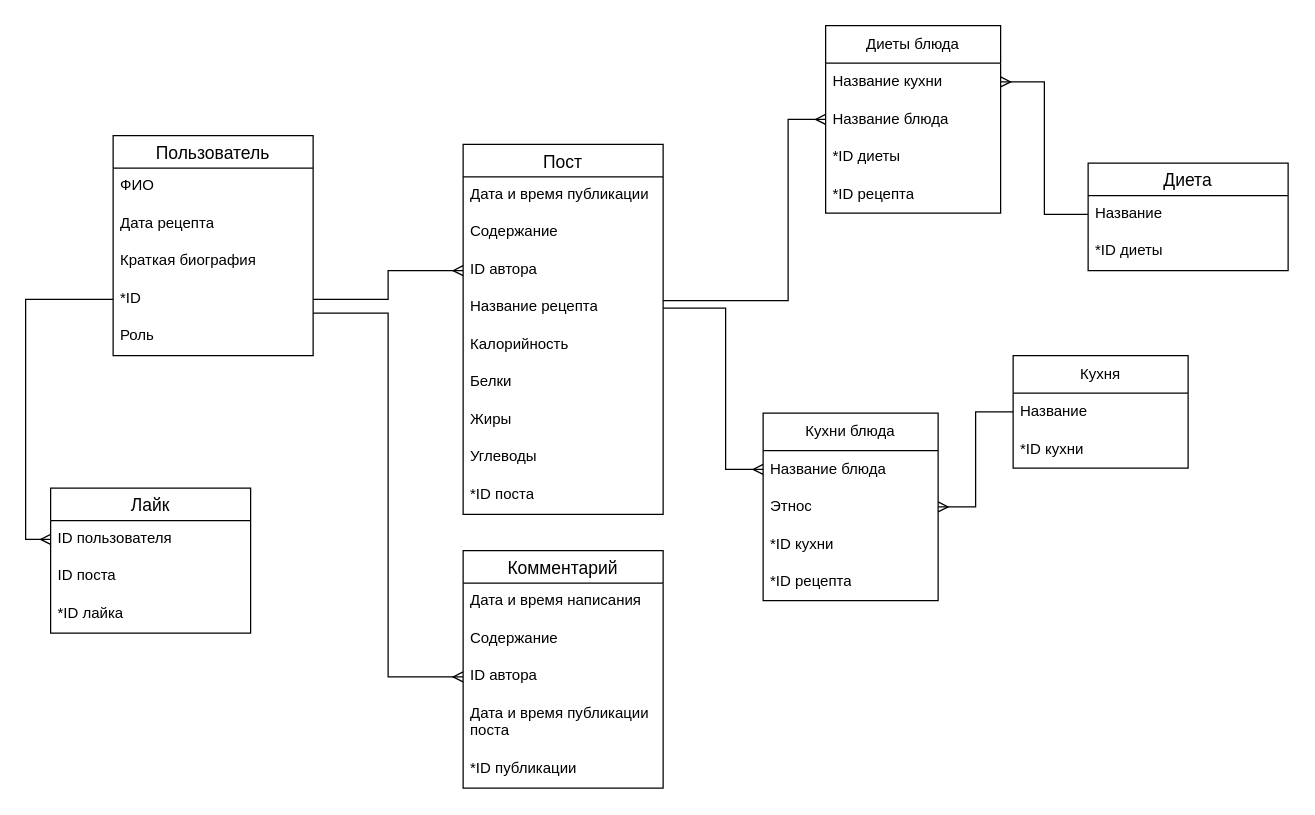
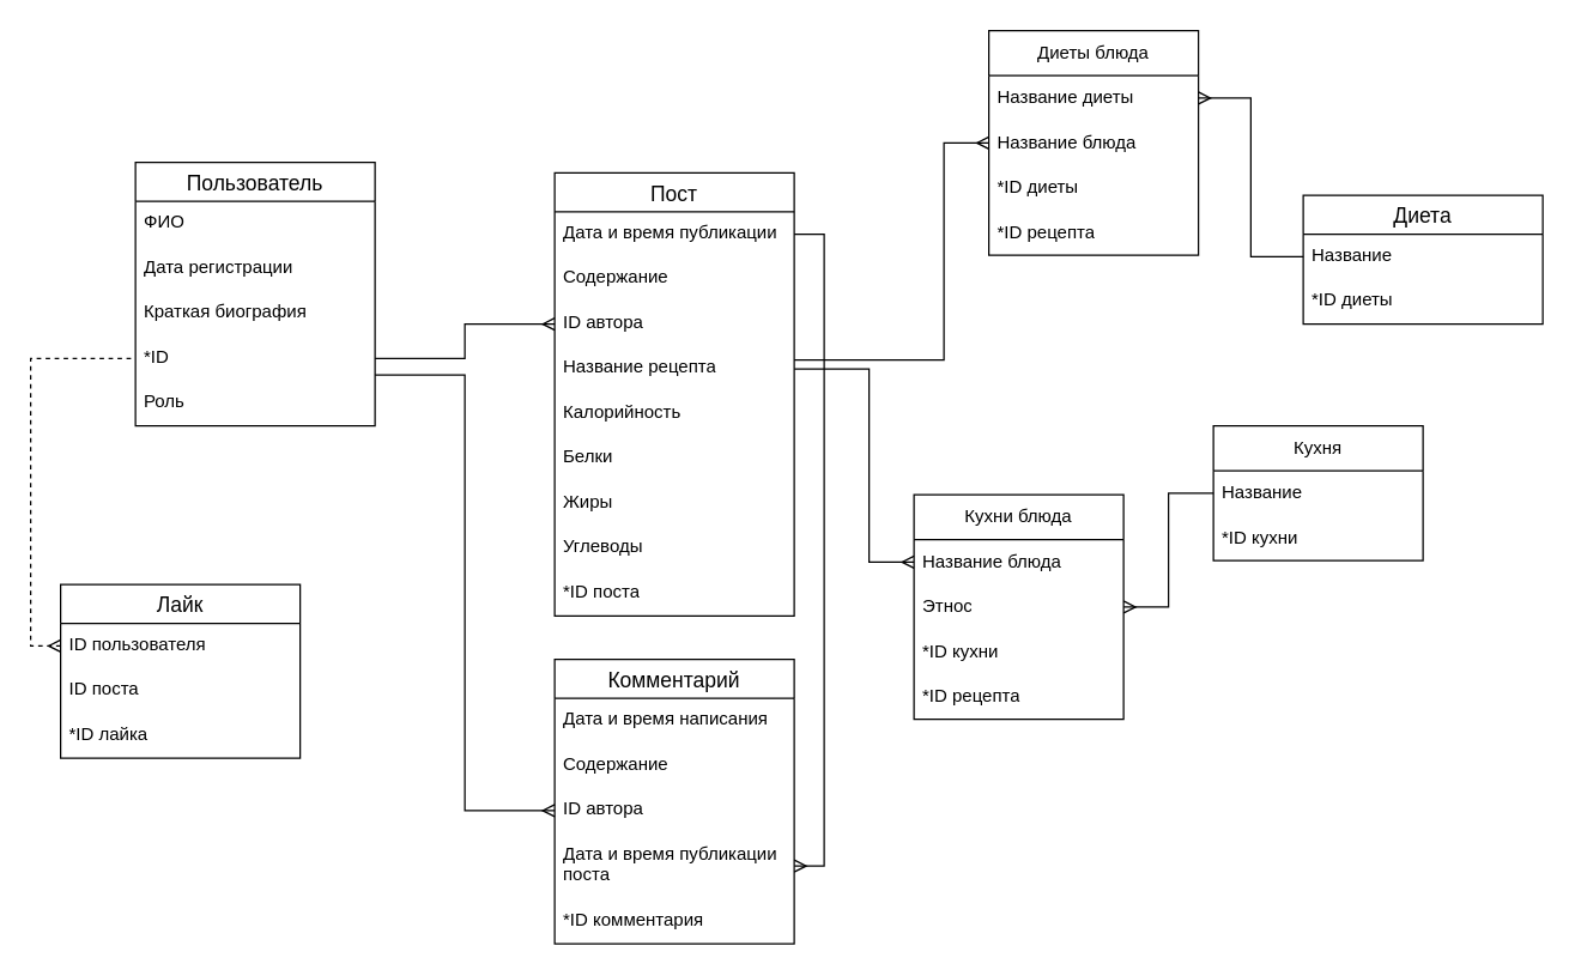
  <mxCell id="0" />
  <mxCell id="1" parent="0" />
  <mxCell id="2" value="Пользователь" style="swimlane;fontStyle=0;childLayout=stackLayout;horizontal=1;startSize=26;horizontalStack=0;resizeParent=1;resizeParentMax=0;resizeLast=0;collapsible=1;marginBottom=0;align=center;fontSize=14;" parent="1" vertex="1"><mxGeometry x="90" y="108" width="160" height="176" as="geometry"><mxRectangle x="-1250" y="808" width="130" height="30" as="alternateBounds" /></mxGeometry></mxCell>
  <mxCell id="3" value="ФИО" style="text;strokeColor=none;fillColor=none;spacingLeft=4;spacingRight=4;overflow=hidden;rotatable=0;points=[[0,0.5],[1,0.5]];portConstraint=eastwest;fontSize=12;whiteSpace=wrap;html=1;" parent="2" vertex="1"><mxGeometry y="26" width="160" height="30" as="geometry" /></mxCell>
- <mxCell id="4" value="Дата рецепта" style="text;strokeColor=none;fillColor=none;spacingLeft=4;spacingRight=4;overflow=hidden;rotatable=0;points=[[0,0.5],[1,0.5]];portConstraint=eastwest;fontSize=12;whiteSpace=wrap;html=1;" parent="2" vertex="1"><mxGeometry y="56" width="160" height="30" as="geometry" /></mxCell>
+ <mxCell id="4" value="Дата регистрации" style="text;strokeColor=none;fillColor=none;spacingLeft=4;spacingRight=4;overflow=hidden;rotatable=0;points=[[0,0.5],[1,0.5]];portConstraint=eastwest;fontSize=12;whiteSpace=wrap;html=1;" parent="2" vertex="1"><mxGeometry y="56" width="160" height="30" as="geometry" /></mxCell>
  <mxCell id="5" value="Краткая биография" style="text;strokeColor=none;fillColor=none;spacingLeft=4;spacingRight=4;overflow=hidden;rotatable=0;points=[[0,0.5],[1,0.5]];portConstraint=eastwest;fontSize=12;whiteSpace=wrap;html=1;" parent="2" vertex="1"><mxGeometry y="86" width="160" height="30" as="geometry" /></mxCell>
  <mxCell id="6" value="*ID" style="text;strokeColor=none;fillColor=none;spacingLeft=4;spacingRight=4;overflow=hidden;rotatable=0;points=[[0,0.5],[1,0.5]];portConstraint=eastwest;fontSize=12;whiteSpace=wrap;html=1;" parent="2" vertex="1"><mxGeometry y="116" width="160" height="30" as="geometry" /></mxCell>
  <mxCell id="7" value="Роль" style="text;strokeColor=none;fillColor=none;spacingLeft=4;spacingRight=4;overflow=hidden;rotatable=0;points=[[0,0.5],[1,0.5]];portConstraint=eastwest;fontSize=12;whiteSpace=wrap;html=1;" parent="2" vertex="1"><mxGeometry y="146" width="160" height="30" as="geometry" /></mxCell>
  <mxCell id="8" value="Пост" style="swimlane;fontStyle=0;childLayout=stackLayout;horizontal=1;startSize=26;horizontalStack=0;resizeParent=1;resizeParentMax=0;resizeLast=0;collapsible=1;marginBottom=0;align=center;fontSize=14;" parent="1" vertex="1"><mxGeometry x="370" y="115" width="160" height="296" as="geometry" /></mxCell>
  <mxCell id="9" value="Дата и время публикации" style="text;strokeColor=none;fillColor=none;spacingLeft=4;spacingRight=4;overflow=hidden;rotatable=0;points=[[0,0.5],[1,0.5]];portConstraint=eastwest;fontSize=12;whiteSpace=wrap;html=1;" parent="8" vertex="1"><mxGeometry y="26" width="160" height="30" as="geometry" /></mxCell>
  <mxCell id="10" value="Содержание" style="text;strokeColor=none;fillColor=none;spacingLeft=4;spacingRight=4;overflow=hidden;rotatable=0;points=[[0,0.5],[1,0.5]];portConstraint=eastwest;fontSize=12;whiteSpace=wrap;html=1;" parent="8" vertex="1"><mxGeometry y="56" width="160" height="30" as="geometry" /></mxCell>
  <mxCell id="11" value="ID автора" style="text;strokeColor=none;fillColor=none;spacingLeft=4;spacingRight=4;overflow=hidden;rotatable=0;points=[[0,0.5],[1,0.5]];portConstraint=eastwest;fontSize=12;whiteSpace=wrap;html=1;" parent="8" vertex="1"><mxGeometry y="86" width="160" height="30" as="geometry" /></mxCell>
  <mxCell id="12" value="Название рецепта" style="text;strokeColor=none;fillColor=none;spacingLeft=4;spacingRight=4;overflow=hidden;rotatable=0;points=[[0,0.5],[1,0.5]];portConstraint=eastwest;fontSize=12;whiteSpace=wrap;html=1;" parent="8" vertex="1"><mxGeometry y="116" width="160" height="30" as="geometry" /></mxCell>
  <mxCell id="13" value="Калорийность" style="text;strokeColor=none;fillColor=none;spacingLeft=4;spacingRight=4;overflow=hidden;rotatable=0;points=[[0,0.5],[1,0.5]];portConstraint=eastwest;fontSize=12;whiteSpace=wrap;html=1;" vertex="1" parent="8"><mxGeometry y="146" width="160" height="30" as="geometry" /></mxCell>
  <mxCell id="14" value="Белки" style="text;strokeColor=none;fillColor=none;spacingLeft=4;spacingRight=4;overflow=hidden;rotatable=0;points=[[0,0.5],[1,0.5]];portConstraint=eastwest;fontSize=12;whiteSpace=wrap;html=1;" vertex="1" parent="8"><mxGeometry y="176" width="160" height="30" as="geometry" /></mxCell>
  <mxCell id="15" value="Жиры" style="text;strokeColor=none;fillColor=none;spacingLeft=4;spacingRight=4;overflow=hidden;rotatable=0;points=[[0,0.5],[1,0.5]];portConstraint=eastwest;fontSize=12;whiteSpace=wrap;html=1;" vertex="1" parent="8"><mxGeometry y="206" width="160" height="30" as="geometry" /></mxCell>
  <mxCell id="16" value="Углеводы" style="text;strokeColor=none;fillColor=none;spacingLeft=4;spacingRight=4;overflow=hidden;rotatable=0;points=[[0,0.5],[1,0.5]];portConstraint=eastwest;fontSize=12;whiteSpace=wrap;html=1;" vertex="1" parent="8"><mxGeometry y="236" width="160" height="30" as="geometry" /></mxCell>
  <mxCell id="17" value="*ID поста" style="text;strokeColor=none;fillColor=none;spacingLeft=4;spacingRight=4;overflow=hidden;rotatable=0;points=[[0,0.5],[1,0.5]];portConstraint=eastwest;fontSize=12;whiteSpace=wrap;html=1;" parent="8" vertex="1"><mxGeometry y="266" width="160" height="30" as="geometry" /></mxCell>
  <mxCell id="18" value="Комментарий" style="swimlane;fontStyle=0;childLayout=stackLayout;horizontal=1;startSize=26;horizontalStack=0;resizeParent=1;resizeParentMax=0;resizeLast=0;collapsible=1;marginBottom=0;align=center;fontSize=14;" parent="1" vertex="1"><mxGeometry x="370" y="440" width="160" height="190" as="geometry" /></mxCell>
  <mxCell id="19" value="Дата и время написания" style="text;strokeColor=none;fillColor=none;spacingLeft=4;spacingRight=4;overflow=hidden;rotatable=0;points=[[0,0.5],[1,0.5]];portConstraint=eastwest;fontSize=12;whiteSpace=wrap;html=1;" parent="18" vertex="1"><mxGeometry y="26" width="160" height="30" as="geometry" /></mxCell>
  <mxCell id="20" value="Содержание" style="text;strokeColor=none;fillColor=none;spacingLeft=4;spacingRight=4;overflow=hidden;rotatable=0;points=[[0,0.5],[1,0.5]];portConstraint=eastwest;fontSize=12;whiteSpace=wrap;html=1;" parent="18" vertex="1"><mxGeometry y="56" width="160" height="30" as="geometry" /></mxCell>
  <mxCell id="21" value="ID автора" style="text;strokeColor=none;fillColor=none;spacingLeft=4;spacingRight=4;overflow=hidden;rotatable=0;points=[[0,0.5],[1,0.5]];portConstraint=eastwest;fontSize=12;whiteSpace=wrap;html=1;" parent="18" vertex="1"><mxGeometry y="86" width="160" height="30" as="geometry" /></mxCell>
  <mxCell id="22" value="Дата и время публикации поста" style="text;strokeColor=none;fillColor=none;spacingLeft=4;spacingRight=4;overflow=hidden;rotatable=0;points=[[0,0.5],[1,0.5]];portConstraint=eastwest;fontSize=12;whiteSpace=wrap;html=1;" parent="18" vertex="1"><mxGeometry y="116" width="160" height="44" as="geometry" /></mxCell>
- <mxCell id="23" value="*ID публикации" style="text;strokeColor=none;fillColor=none;spacingLeft=4;spacingRight=4;overflow=hidden;rotatable=0;points=[[0,0.5],[1,0.5]];portConstraint=eastwest;fontSize=12;whiteSpace=wrap;html=1;" parent="18" vertex="1"><mxGeometry y="160" width="160" height="30" as="geometry" /></mxCell>
+ <mxCell id="23" value="*ID комментария" style="text;strokeColor=none;fillColor=none;spacingLeft=4;spacingRight=4;overflow=hidden;rotatable=0;points=[[0,0.5],[1,0.5]];portConstraint=eastwest;fontSize=12;whiteSpace=wrap;html=1;" parent="18" vertex="1"><mxGeometry y="160" width="160" height="30" as="geometry" /></mxCell>
  <mxCell id="24" value="Диета" style="swimlane;fontStyle=0;childLayout=stackLayout;horizontal=1;startSize=26;horizontalStack=0;resizeParent=1;resizeParentMax=0;resizeLast=0;collapsible=1;marginBottom=0;align=center;fontSize=14;" parent="1" vertex="1"><mxGeometry x="870" y="130" width="160" height="86" as="geometry" /></mxCell>
  <mxCell id="25" value="Название" style="text;strokeColor=none;fillColor=none;spacingLeft=4;spacingRight=4;overflow=hidden;rotatable=0;points=[[0,0.5],[1,0.5]];portConstraint=eastwest;fontSize=12;whiteSpace=wrap;html=1;" parent="24" vertex="1"><mxGeometry y="26" width="160" height="30" as="geometry" /></mxCell>
  <mxCell id="26" value="*ID диеты" style="text;strokeColor=none;fillColor=none;spacingLeft=4;spacingRight=4;overflow=hidden;rotatable=0;points=[[0,0.5],[1,0.5]];portConstraint=eastwest;fontSize=12;whiteSpace=wrap;html=1;" parent="24" vertex="1"><mxGeometry y="56" width="160" height="30" as="geometry" /></mxCell>
  <mxCell id="27" value="Диеты блюда" style="swimlane;fontStyle=0;childLayout=stackLayout;horizontal=1;startSize=30;horizontalStack=0;resizeParent=1;resizeParentMax=0;resizeLast=0;collapsible=1;marginBottom=0;whiteSpace=wrap;html=1;" parent="1" vertex="1"><mxGeometry x="660" y="20" width="140" height="150" as="geometry" /></mxCell>
- <mxCell id="28" value="Название кухни" style="text;strokeColor=none;fillColor=none;align=left;verticalAlign=middle;spacingLeft=4;spacingRight=4;overflow=hidden;points=[[0,0.5],[1,0.5]];portConstraint=eastwest;rotatable=0;whiteSpace=wrap;html=1;" parent="27" vertex="1"><mxGeometry y="30" width="140" height="30" as="geometry" /></mxCell>
+ <mxCell id="28" value="Название диеты" style="text;strokeColor=none;fillColor=none;align=left;verticalAlign=middle;spacingLeft=4;spacingRight=4;overflow=hidden;points=[[0,0.5],[1,0.5]];portConstraint=eastwest;rotatable=0;whiteSpace=wrap;html=1;" parent="27" vertex="1"><mxGeometry y="30" width="140" height="30" as="geometry" /></mxCell>
  <mxCell id="29" value="Название блюда" style="text;strokeColor=none;fillColor=none;align=left;verticalAlign=middle;spacingLeft=4;spacingRight=4;overflow=hidden;points=[[0,0.5],[1,0.5]];portConstraint=eastwest;rotatable=0;whiteSpace=wrap;html=1;" parent="27" vertex="1"><mxGeometry y="60" width="140" height="30" as="geometry" /></mxCell>
  <mxCell id="30" value="*ID диеты" style="text;strokeColor=none;fillColor=none;align=left;verticalAlign=middle;spacingLeft=4;spacingRight=4;overflow=hidden;points=[[0,0.5],[1,0.5]];portConstraint=eastwest;rotatable=0;whiteSpace=wrap;html=1;" parent="27" vertex="1"><mxGeometry y="90" width="140" height="30" as="geometry" /></mxCell>
  <mxCell id="31" value="*ID рецепта" style="text;strokeColor=none;fillColor=none;align=left;verticalAlign=middle;spacingLeft=4;spacingRight=4;overflow=hidden;points=[[0,0.5],[1,0.5]];portConstraint=eastwest;rotatable=0;whiteSpace=wrap;html=1;" parent="27" vertex="1"><mxGeometry y="120" width="140" height="30" as="geometry" /></mxCell>
  <mxCell id="32" style="edgeStyle=orthogonalEdgeStyle;rounded=0;orthogonalLoop=1;jettySize=auto;html=1;entryX=0;entryY=0.5;entryDx=0;entryDy=0;endArrow=none;endFill=0;startArrow=ERmany;startFill=0;" parent="1" source="28" target="25" edge="1"><mxGeometry relative="1" as="geometry" /></mxCell>
  <mxCell id="33" style="edgeStyle=orthogonalEdgeStyle;rounded=0;orthogonalLoop=1;jettySize=auto;html=1;entryX=0;entryY=0.5;entryDx=0;entryDy=0;endArrow=ERmany;endFill=0;startArrow=none;startFill=0;" parent="1" source="12" target="29" edge="1"><mxGeometry relative="1" as="geometry"><Array as="points"><mxPoint x="630" y="240" /><mxPoint x="630" y="95" /></Array><mxPoint x="660" y="150" as="sourcePoint" /></mxGeometry></mxCell>
  <mxCell id="34" style="edgeStyle=orthogonalEdgeStyle;rounded=0;orthogonalLoop=1;jettySize=auto;html=1;entryX=1;entryY=0.5;entryDx=0;entryDy=0;endArrow=none;endFill=0;startArrow=ERmany;startFill=0;" parent="1" source="39" target="12" edge="1"><mxGeometry relative="1" as="geometry"><Array as="points"><mxPoint x="580" y="375" /><mxPoint x="580" y="246" /></Array><mxPoint x="660" y="160" as="sourcePoint" /></mxGeometry></mxCell>
  <mxCell id="35" style="edgeStyle=orthogonalEdgeStyle;rounded=0;orthogonalLoop=1;jettySize=auto;html=1;endArrow=ERmany;endFill=0;" parent="1" source="6" target="11" edge="1"><mxGeometry relative="1" as="geometry" /></mxCell>
  <mxCell id="36" style="edgeStyle=orthogonalEdgeStyle;rounded=0;orthogonalLoop=1;jettySize=auto;html=1;endArrow=ERmany;endFill=0;" parent="1" source="6" target="21" edge="1"><mxGeometry relative="1" as="geometry"><Array as="points"><mxPoint x="310" y="250" /><mxPoint x="310" y="541" /></Array></mxGeometry></mxCell>
+ <mxCell id="37" style="edgeStyle=orthogonalEdgeStyle;rounded=0;orthogonalLoop=1;jettySize=auto;html=1;endArrow=ERmany;endFill=0;" parent="1" source="9" target="22" edge="1"><mxGeometry relative="1" as="geometry"><Array as="points"><mxPoint x="550" y="156" /><mxPoint x="550" y="578" /></Array></mxGeometry></mxCell>
  <mxCell id="38" value="Кухни блюда" style="swimlane;fontStyle=0;childLayout=stackLayout;horizontal=1;startSize=30;horizontalStack=0;resizeParent=1;resizeParentMax=0;resizeLast=0;collapsible=1;marginBottom=0;whiteSpace=wrap;html=1;" parent="1" vertex="1"><mxGeometry x="610" y="330" width="140" height="150" as="geometry" /></mxCell>
  <mxCell id="39" value="Название блюда" style="text;strokeColor=none;fillColor=none;align=left;verticalAlign=middle;spacingLeft=4;spacingRight=4;overflow=hidden;points=[[0,0.5],[1,0.5]];portConstraint=eastwest;rotatable=0;whiteSpace=wrap;html=1;" parent="38" vertex="1"><mxGeometry y="30" width="140" height="30" as="geometry" /></mxCell>
  <mxCell id="40" value="Этнос" style="text;strokeColor=none;fillColor=none;align=left;verticalAlign=middle;spacingLeft=4;spacingRight=4;overflow=hidden;points=[[0,0.5],[1,0.5]];portConstraint=eastwest;rotatable=0;whiteSpace=wrap;html=1;" parent="38" vertex="1"><mxGeometry y="60" width="140" height="30" as="geometry" /></mxCell>
  <mxCell id="41" value="*ID кухни" style="text;strokeColor=none;fillColor=none;align=left;verticalAlign=middle;spacingLeft=4;spacingRight=4;overflow=hidden;points=[[0,0.5],[1,0.5]];portConstraint=eastwest;rotatable=0;whiteSpace=wrap;html=1;" parent="38" vertex="1"><mxGeometry y="90" width="140" height="30" as="geometry" /></mxCell>
  <mxCell id="42" value="*ID рецепта" style="text;strokeColor=none;fillColor=none;align=left;verticalAlign=middle;spacingLeft=4;spacingRight=4;overflow=hidden;points=[[0,0.5],[1,0.5]];portConstraint=eastwest;rotatable=0;whiteSpace=wrap;html=1;" parent="38" vertex="1"><mxGeometry y="120" width="140" height="30" as="geometry" /></mxCell>
  <mxCell id="43" value="Кухня" style="swimlane;fontStyle=0;childLayout=stackLayout;horizontal=1;startSize=30;horizontalStack=0;resizeParent=1;resizeParentMax=0;resizeLast=0;collapsible=1;marginBottom=0;whiteSpace=wrap;html=1;" parent="1" vertex="1"><mxGeometry x="810" y="284" width="140" height="90" as="geometry" /></mxCell>
  <mxCell id="44" value="Название" style="text;strokeColor=none;fillColor=none;align=left;verticalAlign=middle;spacingLeft=4;spacingRight=4;overflow=hidden;points=[[0,0.5],[1,0.5]];portConstraint=eastwest;rotatable=0;whiteSpace=wrap;html=1;" parent="43" vertex="1"><mxGeometry y="30" width="140" height="30" as="geometry" /></mxCell>
  <mxCell id="45" value="*ID кухни" style="text;strokeColor=none;fillColor=none;align=left;verticalAlign=middle;spacingLeft=4;spacingRight=4;overflow=hidden;points=[[0,0.5],[1,0.5]];portConstraint=eastwest;rotatable=0;whiteSpace=wrap;html=1;" parent="43" vertex="1"><mxGeometry y="60" width="140" height="30" as="geometry" /></mxCell>
  <mxCell id="46" style="edgeStyle=orthogonalEdgeStyle;rounded=0;orthogonalLoop=1;jettySize=auto;html=1;entryX=1;entryY=0.5;entryDx=0;entryDy=0;endArrow=ERmany;endFill=0;" parent="1" source="44" target="40" edge="1"><mxGeometry relative="1" as="geometry" /></mxCell>
  <mxCell id="47" value="Лайк" style="swimlane;fontStyle=0;childLayout=stackLayout;horizontal=1;startSize=26;horizontalStack=0;resizeParent=1;resizeParentMax=0;resizeLast=0;collapsible=1;marginBottom=0;align=center;fontSize=14;" vertex="1" parent="1"><mxGeometry x="40" y="390" width="160" height="116" as="geometry" /></mxCell>
  <mxCell id="48" value="ID пользователя" style="text;strokeColor=none;fillColor=none;spacingLeft=4;spacingRight=4;overflow=hidden;rotatable=0;points=[[0,0.5],[1,0.5]];portConstraint=eastwest;fontSize=12;whiteSpace=wrap;html=1;" vertex="1" parent="47"><mxGeometry y="26" width="160" height="30" as="geometry" /></mxCell>
  <mxCell id="49" value="ID поста" style="text;strokeColor=none;fillColor=none;spacingLeft=4;spacingRight=4;overflow=hidden;rotatable=0;points=[[0,0.5],[1,0.5]];portConstraint=eastwest;fontSize=12;whiteSpace=wrap;html=1;" vertex="1" parent="47"><mxGeometry y="56" width="160" height="30" as="geometry" /></mxCell>
  <mxCell id="50" value="*ID лайка" style="text;strokeColor=none;fillColor=none;spacingLeft=4;spacingRight=4;overflow=hidden;rotatable=0;points=[[0,0.5],[1,0.5]];portConstraint=eastwest;fontSize=12;whiteSpace=wrap;html=1;" vertex="1" parent="47"><mxGeometry y="86" width="160" height="30" as="geometry" /></mxCell>
- <mxCell id="51" style="edgeStyle=orthogonalEdgeStyle;rounded=0;orthogonalLoop=1;jettySize=auto;html=1;endArrow=none;endFill=0;startArrow=ERmany;startFill=0;" edge="1" parent="1" source="48" target="6"><mxGeometry relative="1" as="geometry"><Array as="points"><mxPoint x="20" y="431" /><mxPoint x="20" y="239" /></Array></mxGeometry></mxCell>
+ <mxCell id="51" style="edgeStyle=orthogonalEdgeStyle;rounded=0;orthogonalLoop=1;jettySize=auto;html=1;endArrow=none;endFill=0;startArrow=ERmany;startFill=0;dashed=1;" edge="1" parent="1" source="48" target="6"><mxGeometry relative="1" as="geometry"><Array as="points"><mxPoint x="20" y="431" /><mxPoint x="20" y="239" /></Array></mxGeometry></mxCell>
